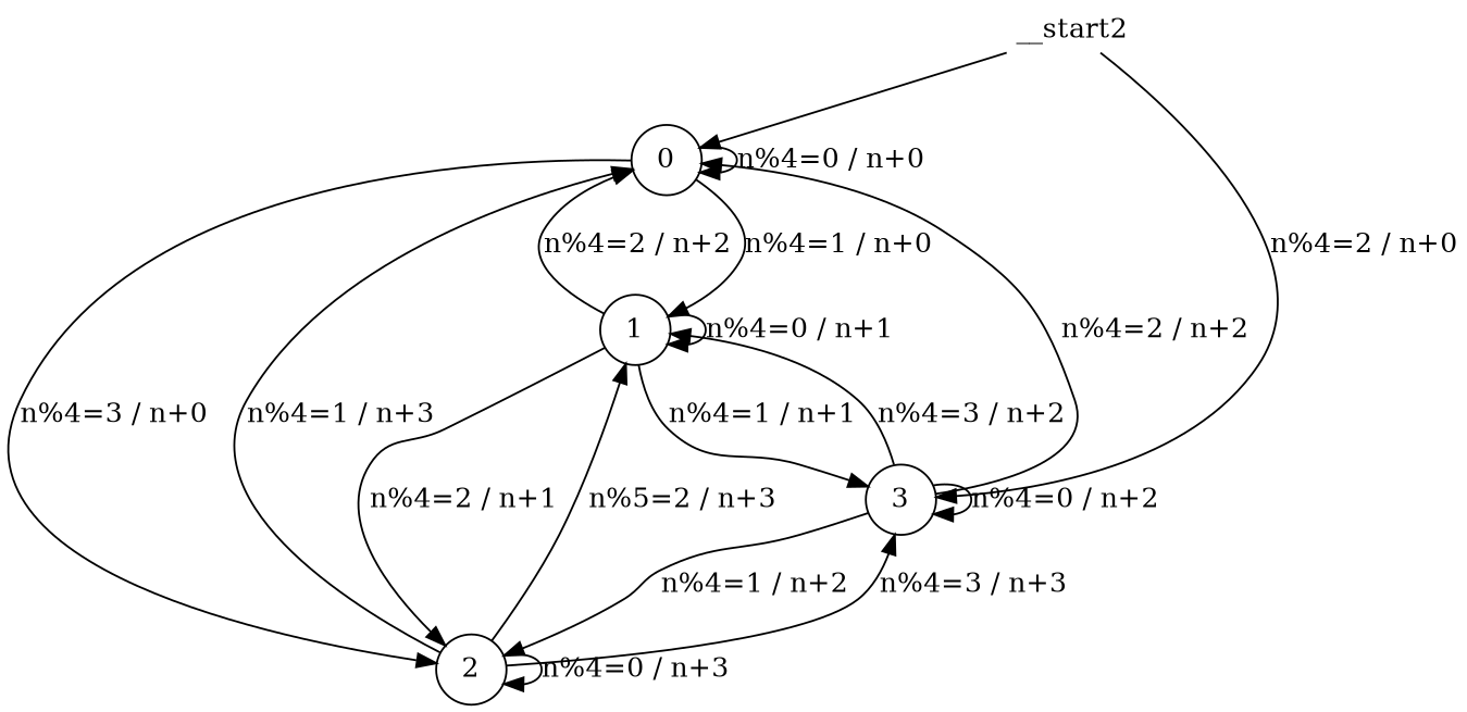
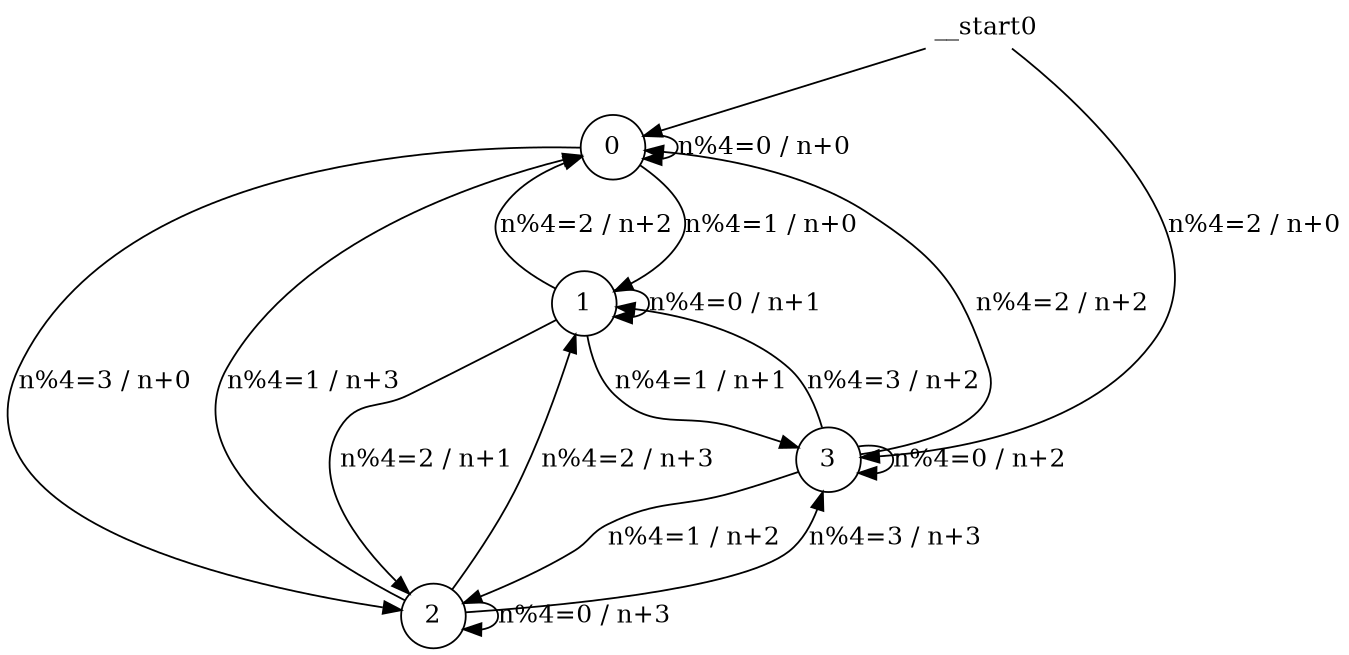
  digraph {
    fontname="DejaVu Serif"
    node [fontname="DejaVu Serif" shape=circle]
    edge [fontname="DejaVu Serif"]
    n1 [label=0]
    n2 [label=1]
    n3 [label=2]
    n4 [label=3]
-   __start0 [height=0 shape=none width=0 label=__start2]
+   __start0 [height=0 shape=none width=0]
    n1 -> n1 [label="n%4=0 / n+0"]
    n1 -> n2 [label="n%4=1 / n+0"]
    n1 -> n3 [label="n%4=3 / n+0"]
    n2 -> n1 [label="n%4=2 / n+2"]
    n2 -> n2 [label="n%4=0 / n+1"]
    n2 -> n3 [label="n%4=2 / n+1"]
    n2 -> n4 [label="n%4=1 / n+1"]
    n3 -> n1 [label="n%4=1 / n+3"]
-   n3 -> n2 [label="n%5=2 / n+3"]
+   n3 -> n2 [label="n%4=2 / n+3"]
    n3 -> n3 [label="n%4=0 / n+3"]
    n3 -> n4 [label="n%4=3 / n+3"]
    n4 -> n1 [label="n%4=2 / n+2"]
    n4 -> n2 [label="n%4=3 / n+2"]
    n4 -> n3 [label="n%4=1 / n+2"]
    n4 -> n4 [label="n%4=0 / n+2"]
    __start0 -> n1
    __start0 -> n4 [label="n%4=2 / n+0"]
  }
